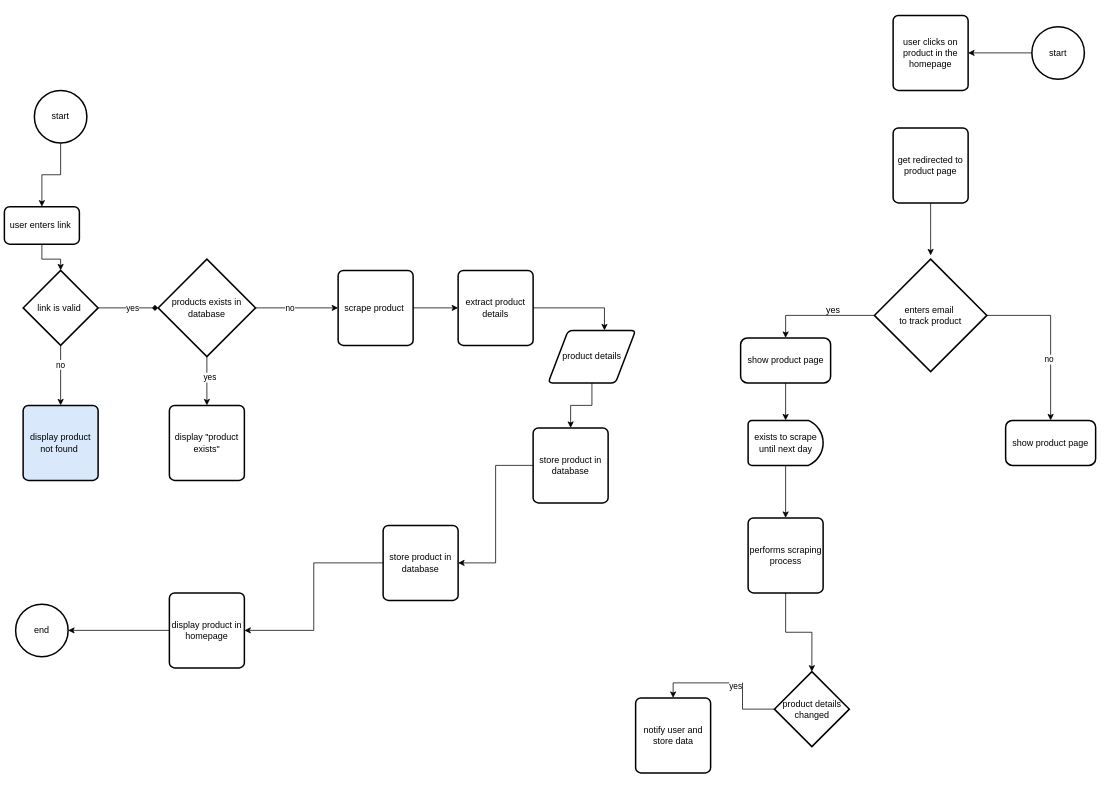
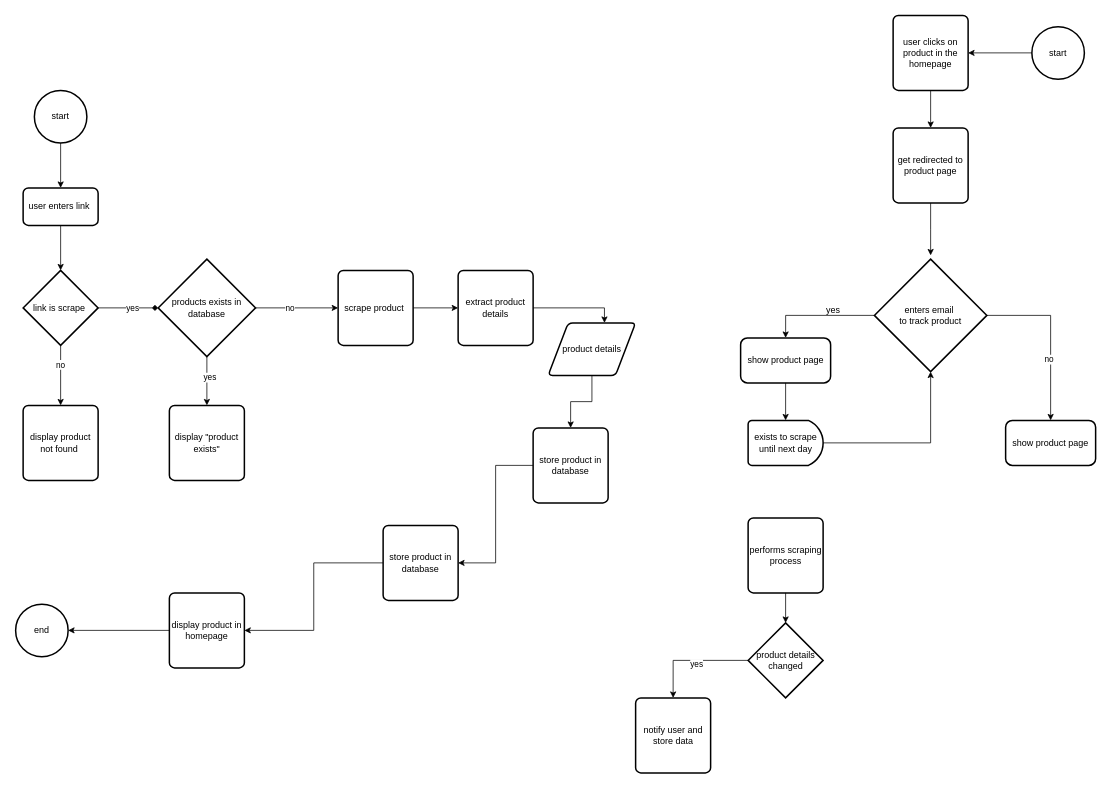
  <mxCell id="0" />
  <mxCell id="1" parent="0" />
  <mxCell id="2" style="edgeStyle=orthogonalEdgeStyle;rounded=0;orthogonalLoop=1;jettySize=auto;html=1;entryX=0.5;entryY=0;entryDx=0;entryDy=0;" edge="1" parent="1" source="3" target="5"><mxGeometry relative="1" as="geometry" /></mxCell>
  <mxCell id="3" value="start" style="strokeWidth=2;html=1;shape=mxgraph.flowchart.start_2;whiteSpace=wrap;" vertex="1" parent="1"><mxGeometry x="45" y="120" width="70" height="70" as="geometry" /></mxCell>
  <mxCell id="4" style="edgeStyle=orthogonalEdgeStyle;rounded=0;orthogonalLoop=1;jettySize=auto;html=1;" edge="1" parent="1" source="5" target="8"><mxGeometry relative="1" as="geometry" /></mxCell>
- <mxCell id="5" value="user enters link&amp;nbsp;" style="rounded=1;whiteSpace=wrap;html=1;absoluteArcSize=1;arcSize=14;strokeWidth=2;" vertex="1" parent="1"><mxGeometry x="5" y="275" width="100" height="50" as="geometry" /></mxCell>
+ <mxCell id="5" value="user enters link&amp;nbsp;" style="rounded=1;whiteSpace=wrap;html=1;absoluteArcSize=1;arcSize=14;strokeWidth=2;" vertex="1" parent="1"><mxGeometry x="30" y="250" width="100" height="50" as="geometry" /></mxCell>
  <mxCell id="6" style="edgeStyle=orthogonalEdgeStyle;rounded=0;orthogonalLoop=1;jettySize=auto;html=1;entryX=0.5;entryY=0;entryDx=0;entryDy=0;" edge="1" parent="1" source="8" target="11"><mxGeometry relative="1" as="geometry" /></mxCell>
  <mxCell id="7" value="no" style="edgeLabel;html=1;align=center;verticalAlign=middle;resizable=0;points=[];" connectable="0" vertex="1" parent="6"><mxGeometry x="-0.381" y="-1" relative="1" as="geometry"><mxPoint as="offset" /></mxGeometry></mxCell>
- <mxCell id="8" value="link is valid&amp;nbsp;" style="strokeWidth=2;html=1;shape=mxgraph.flowchart.decision;whiteSpace=wrap;" vertex="1" parent="1"><mxGeometry x="30" y="360" width="100" height="100" as="geometry" /></mxCell>
+ <mxCell id="8" value="link is scrape&amp;nbsp;" style="strokeWidth=2;html=1;shape=mxgraph.flowchart.decision;whiteSpace=wrap;" vertex="1" parent="1"><mxGeometry x="30" y="360" width="100" height="100" as="geometry" /></mxCell>
  <mxCell id="9" style="edgeStyle=orthogonalEdgeStyle;rounded=0;orthogonalLoop=1;jettySize=auto;html=1;entryX=0;entryY=0.5;entryDx=0;entryDy=0;" edge="1" parent="1" source="10" target="12"><mxGeometry relative="1" as="geometry" /></mxCell>
  <mxCell id="10" value="scrape product&amp;nbsp;" style="rounded=1;whiteSpace=wrap;html=1;absoluteArcSize=1;arcSize=14;strokeWidth=2;" vertex="1" parent="1"><mxGeometry x="450" y="360" width="100" height="100" as="geometry" /></mxCell>
- <mxCell id="11" value="display product not found&amp;nbsp;" style="rounded=1;whiteSpace=wrap;html=1;absoluteArcSize=1;arcSize=14;strokeWidth=2;fillColor=#dae8fc;" vertex="1" parent="1"><mxGeometry x="30" y="540" width="100" height="100" as="geometry" /></mxCell>
+ <mxCell id="11" value="display product not found&amp;nbsp;" style="rounded=1;whiteSpace=wrap;html=1;absoluteArcSize=1;arcSize=14;strokeWidth=2;" vertex="1" parent="1"><mxGeometry x="30" y="540" width="100" height="100" as="geometry" /></mxCell>
  <mxCell id="12" value="extract product details" style="rounded=1;whiteSpace=wrap;html=1;absoluteArcSize=1;arcSize=14;strokeWidth=2;" vertex="1" parent="1"><mxGeometry x="610" y="360" width="100" height="100" as="geometry" /></mxCell>
  <mxCell id="13" style="edgeStyle=orthogonalEdgeStyle;rounded=0;orthogonalLoop=1;jettySize=auto;html=1;entryX=1;entryY=0.5;entryDx=0;entryDy=0;" edge="1" parent="1" source="14" target="16"><mxGeometry relative="1" as="geometry" /></mxCell>
  <mxCell id="14" value="store product in database" style="rounded=1;whiteSpace=wrap;html=1;absoluteArcSize=1;arcSize=14;strokeWidth=2;" vertex="1" parent="1"><mxGeometry x="710" y="570" width="100" height="100" as="geometry" /></mxCell>
  <mxCell id="15" style="edgeStyle=orthogonalEdgeStyle;rounded=0;orthogonalLoop=1;jettySize=auto;html=1;entryX=1;entryY=0.5;entryDx=0;entryDy=0;" edge="1" parent="1" source="16" target="25"><mxGeometry relative="1" as="geometry" /></mxCell>
  <mxCell id="16" value="store product in database" style="rounded=1;whiteSpace=wrap;html=1;absoluteArcSize=1;arcSize=14;strokeWidth=2;" vertex="1" parent="1"><mxGeometry x="510" y="700" width="100" height="100" as="geometry" /></mxCell>
  <mxCell id="17" style="edgeStyle=orthogonalEdgeStyle;rounded=0;orthogonalLoop=1;jettySize=auto;html=1;entryX=0;entryY=0.5;entryDx=0;entryDy=0;" edge="1" parent="1" source="21" target="10"><mxGeometry relative="1" as="geometry" /></mxCell>
  <mxCell id="18" value="no" style="edgeLabel;html=1;align=center;verticalAlign=middle;resizable=0;points=[];" connectable="0" vertex="1" parent="17"><mxGeometry x="-0.182" y="1" relative="1" as="geometry"><mxPoint as="offset" /></mxGeometry></mxCell>
  <mxCell id="19" style="edgeStyle=orthogonalEdgeStyle;rounded=0;orthogonalLoop=1;jettySize=auto;html=1;entryX=0.5;entryY=0;entryDx=0;entryDy=0;" edge="1" parent="1" source="21" target="24"><mxGeometry relative="1" as="geometry" /></mxCell>
  <mxCell id="20" value="yes" style="edgeLabel;html=1;align=center;verticalAlign=middle;resizable=0;points=[];" connectable="0" vertex="1" parent="19"><mxGeometry x="-0.181" y="3" relative="1" as="geometry"><mxPoint as="offset" /></mxGeometry></mxCell>
  <mxCell id="21" value="products exists in database" style="strokeWidth=2;html=1;shape=mxgraph.flowchart.decision;whiteSpace=wrap;" vertex="1" parent="1"><mxGeometry x="210" y="345" width="130" height="130" as="geometry" /></mxCell>
  <mxCell id="22" style="edgeStyle=orthogonalEdgeStyle;rounded=0;orthogonalLoop=1;jettySize=auto;html=1;entryX=0;entryY=0.5;entryDx=0;entryDy=0;entryPerimeter=0;endArrow=diamond;" edge="1" parent="1" source="8" target="21"><mxGeometry relative="1" as="geometry" /></mxCell>
  <mxCell id="23" value="yes" style="edgeLabel;html=1;align=center;verticalAlign=middle;resizable=0;points=[];" connectable="0" vertex="1" parent="22"><mxGeometry x="0.125" relative="1" as="geometry"><mxPoint as="offset" /></mxGeometry></mxCell>
  <mxCell id="24" value="display &quot;product exists&quot;" style="rounded=1;whiteSpace=wrap;html=1;absoluteArcSize=1;arcSize=14;strokeWidth=2;" vertex="1" parent="1"><mxGeometry x="225" y="540" width="100" height="100" as="geometry" /></mxCell>
  <mxCell id="25" value="display product in homepage" style="rounded=1;whiteSpace=wrap;html=1;absoluteArcSize=1;arcSize=14;strokeWidth=2;" vertex="1" parent="1"><mxGeometry x="225" y="790" width="100" height="100" as="geometry" /></mxCell>
  <mxCell id="26" style="edgeStyle=orthogonalEdgeStyle;rounded=0;orthogonalLoop=1;jettySize=auto;html=1;entryX=1;entryY=0.5;entryDx=0;entryDy=0;" edge="1" parent="1" source="27" target="29"><mxGeometry relative="1" as="geometry" /></mxCell>
  <mxCell id="27" value="start" style="strokeWidth=2;html=1;shape=mxgraph.flowchart.start_2;whiteSpace=wrap;" vertex="1" parent="1"><mxGeometry x="1375" y="35" width="70" height="70" as="geometry" /></mxCell>
+ <mxCell id="28" style="edgeStyle=orthogonalEdgeStyle;rounded=0;orthogonalLoop=1;jettySize=auto;html=1;entryX=0.5;entryY=0;entryDx=0;entryDy=0;" edge="1" parent="1" source="29" target="33"><mxGeometry relative="1" as="geometry" /></mxCell>
  <mxCell id="29" value="user clicks on product in the homepage" style="rounded=1;whiteSpace=wrap;html=1;absoluteArcSize=1;arcSize=14;strokeWidth=2;" vertex="1" parent="1"><mxGeometry x="1190" y="20" width="100" height="100" as="geometry" /></mxCell>
  <mxCell id="30" value="end" style="strokeWidth=2;html=1;shape=mxgraph.flowchart.start_2;whiteSpace=wrap;" vertex="1" parent="1"><mxGeometry x="20" y="805" width="70" height="70" as="geometry" /></mxCell>
  <mxCell id="31" style="edgeStyle=orthogonalEdgeStyle;rounded=0;orthogonalLoop=1;jettySize=auto;html=1;entryX=1;entryY=0.5;entryDx=0;entryDy=0;entryPerimeter=0;" edge="1" parent="1" source="25" target="30"><mxGeometry relative="1" as="geometry" /></mxCell>
  <mxCell id="32" style="edgeStyle=orthogonalEdgeStyle;rounded=0;orthogonalLoop=1;jettySize=auto;html=1;" edge="1" parent="1" source="33"><mxGeometry relative="1" as="geometry"><mxPoint x="1240" y="340" as="targetPoint" /></mxGeometry></mxCell>
  <mxCell id="33" value="get redirected to product page" style="rounded=1;whiteSpace=wrap;html=1;absoluteArcSize=1;arcSize=14;strokeWidth=2;" vertex="1" parent="1"><mxGeometry x="1190" y="170" width="100" height="100" as="geometry" /></mxCell>
  <mxCell id="34" style="edgeStyle=orthogonalEdgeStyle;rounded=0;orthogonalLoop=1;jettySize=auto;html=1;entryX=0.5;entryY=0;entryDx=0;entryDy=0;" edge="1" parent="1" source="35" target="14"><mxGeometry relative="1" as="geometry" /></mxCell>
- <mxCell id="35" value="product details" style="shape=parallelogram;html=1;strokeWidth=2;perimeter=parallelogramPerimeter;whiteSpace=wrap;rounded=1;arcSize=12;size=0.23;" vertex="1" parent="1"><mxGeometry x="730" y="440" width="116.66" height="70" as="geometry" /></mxCell>
+ <mxCell id="35" value="product details" style="shape=parallelogram;html=1;strokeWidth=2;perimeter=parallelogramPerimeter;whiteSpace=wrap;rounded=1;arcSize=12;size=0.23;" vertex="1" parent="1"><mxGeometry x="730" y="430" width="116.66" height="70" as="geometry" /></mxCell>
  <mxCell id="36" style="edgeStyle=orthogonalEdgeStyle;rounded=0;orthogonalLoop=1;jettySize=auto;html=1;entryX=0.644;entryY=0;entryDx=0;entryDy=0;entryPerimeter=0;" edge="1" parent="1" source="12" target="35"><mxGeometry relative="1" as="geometry" /></mxCell>
  <mxCell id="37" value="" style="edgeStyle=orthogonalEdgeStyle;rounded=0;orthogonalLoop=1;jettySize=auto;html=1;" edge="1" parent="1" source="40" target="49"><mxGeometry relative="1" as="geometry" /></mxCell>
  <mxCell id="38" value="no" style="edgeLabel;html=1;align=center;verticalAlign=middle;resizable=0;points=[];" connectable="0" vertex="1" parent="37"><mxGeometry x="0.265" y="-3" relative="1" as="geometry"><mxPoint y="1" as="offset" /></mxGeometry></mxCell>
  <mxCell id="39" style="edgeStyle=orthogonalEdgeStyle;rounded=0;orthogonalLoop=1;jettySize=auto;html=1;exitX=0;exitY=0.5;exitDx=0;exitDy=0;exitPerimeter=0;entryX=0.5;entryY=0;entryDx=0;entryDy=0;" edge="1" parent="1" source="40" target="50"><mxGeometry relative="1" as="geometry" /></mxCell>
  <mxCell id="40" value="&lt;div&gt;&lt;span style=&quot;background-color: initial;&quot;&gt;enters email&amp;nbsp;&lt;/span&gt;&lt;/div&gt;&lt;div&gt;&lt;span style=&quot;background-color: initial;&quot;&gt;to track product&lt;/span&gt;&lt;br&gt;&lt;/div&gt;" style="strokeWidth=2;html=1;shape=mxgraph.flowchart.decision;whiteSpace=wrap;" vertex="1" parent="1"><mxGeometry x="1165" y="345" width="150" height="150" as="geometry" /></mxCell>
- <mxCell id="41" style="edgeStyle=orthogonalEdgeStyle;rounded=0;orthogonalLoop=1;jettySize=auto;html=1;" edge="1" parent="1" source="42" target="43"><mxGeometry relative="1" as="geometry" /></mxCell>
+ <mxCell id="41" style="edgeStyle=orthogonalEdgeStyle;rounded=0;orthogonalLoop=1;jettySize=auto;html=1;" edge="1" parent="1" source="42" target="40"><mxGeometry relative="1" as="geometry" /></mxCell>
  <mxCell id="42" value="exists to scrape until next day" style="strokeWidth=2;html=1;shape=mxgraph.flowchart.delay;whiteSpace=wrap;" vertex="1" parent="1"><mxGeometry x="996.66" y="560" width="100" height="60" as="geometry" /></mxCell>
  <mxCell id="43" value="performs scraping process" style="rounded=1;whiteSpace=wrap;html=1;absoluteArcSize=1;arcSize=14;strokeWidth=2;" vertex="1" parent="1"><mxGeometry x="996.66" y="690" width="100" height="100" as="geometry" /></mxCell>
  <mxCell id="44" style="edgeStyle=orthogonalEdgeStyle;rounded=0;orthogonalLoop=1;jettySize=auto;html=1;entryX=0.5;entryY=0;entryDx=0;entryDy=0;" edge="1" parent="1" source="46" target="47"><mxGeometry relative="1" as="geometry" /></mxCell>
  <mxCell id="45" value="yes" style="edgeLabel;html=1;align=center;verticalAlign=middle;resizable=0;points=[];" connectable="0" vertex="1" parent="44"><mxGeometry x="-0.082" y="4" relative="1" as="geometry"><mxPoint as="offset" /></mxGeometry></mxCell>
- <mxCell id="46" value="product details changed" style="strokeWidth=2;html=1;shape=mxgraph.flowchart.decision;whiteSpace=wrap;" vertex="1" parent="1"><mxGeometry x="1031.66" y="895" width="100" height="100" as="geometry" /></mxCell>
+ <mxCell id="46" value="product details changed" style="strokeWidth=2;html=1;shape=mxgraph.flowchart.decision;whiteSpace=wrap;" vertex="1" parent="1"><mxGeometry x="996.66" y="830" width="100" height="100" as="geometry" /></mxCell>
  <mxCell id="47" value="notify user and store data" style="rounded=1;whiteSpace=wrap;html=1;absoluteArcSize=1;arcSize=14;strokeWidth=2;" vertex="1" parent="1"><mxGeometry x="846.66" y="930" width="100" height="100" as="geometry" /></mxCell>
  <mxCell id="48" style="edgeStyle=orthogonalEdgeStyle;rounded=0;orthogonalLoop=1;jettySize=auto;html=1;entryX=0.5;entryY=0;entryDx=0;entryDy=0;entryPerimeter=0;" edge="1" parent="1" source="43" target="46"><mxGeometry relative="1" as="geometry" /></mxCell>
  <mxCell id="49" value="show product page" style="rounded=1;whiteSpace=wrap;html=1;strokeWidth=2;" vertex="1" parent="1"><mxGeometry x="1340" y="560" width="120" height="60" as="geometry" /></mxCell>
  <mxCell id="50" value="show product page" style="rounded=1;whiteSpace=wrap;html=1;strokeWidth=2;" vertex="1" parent="1"><mxGeometry x="986.66" y="450" width="120" height="60" as="geometry" /></mxCell>
  <mxCell id="51" style="edgeStyle=orthogonalEdgeStyle;rounded=0;orthogonalLoop=1;jettySize=auto;html=1;exitX=0.5;exitY=1;exitDx=0;exitDy=0;entryX=0.5;entryY=0;entryDx=0;entryDy=0;entryPerimeter=0;" edge="1" parent="1" source="50" target="42"><mxGeometry relative="1" as="geometry" /></mxCell>
  <mxCell id="52" value="yes" style="text;html=1;align=center;verticalAlign=middle;resizable=0;points=[];autosize=1;strokeColor=none;fillColor=none;" vertex="1" parent="1"><mxGeometry x="1090" y="398" width="40" height="30" as="geometry" /></mxCell>
